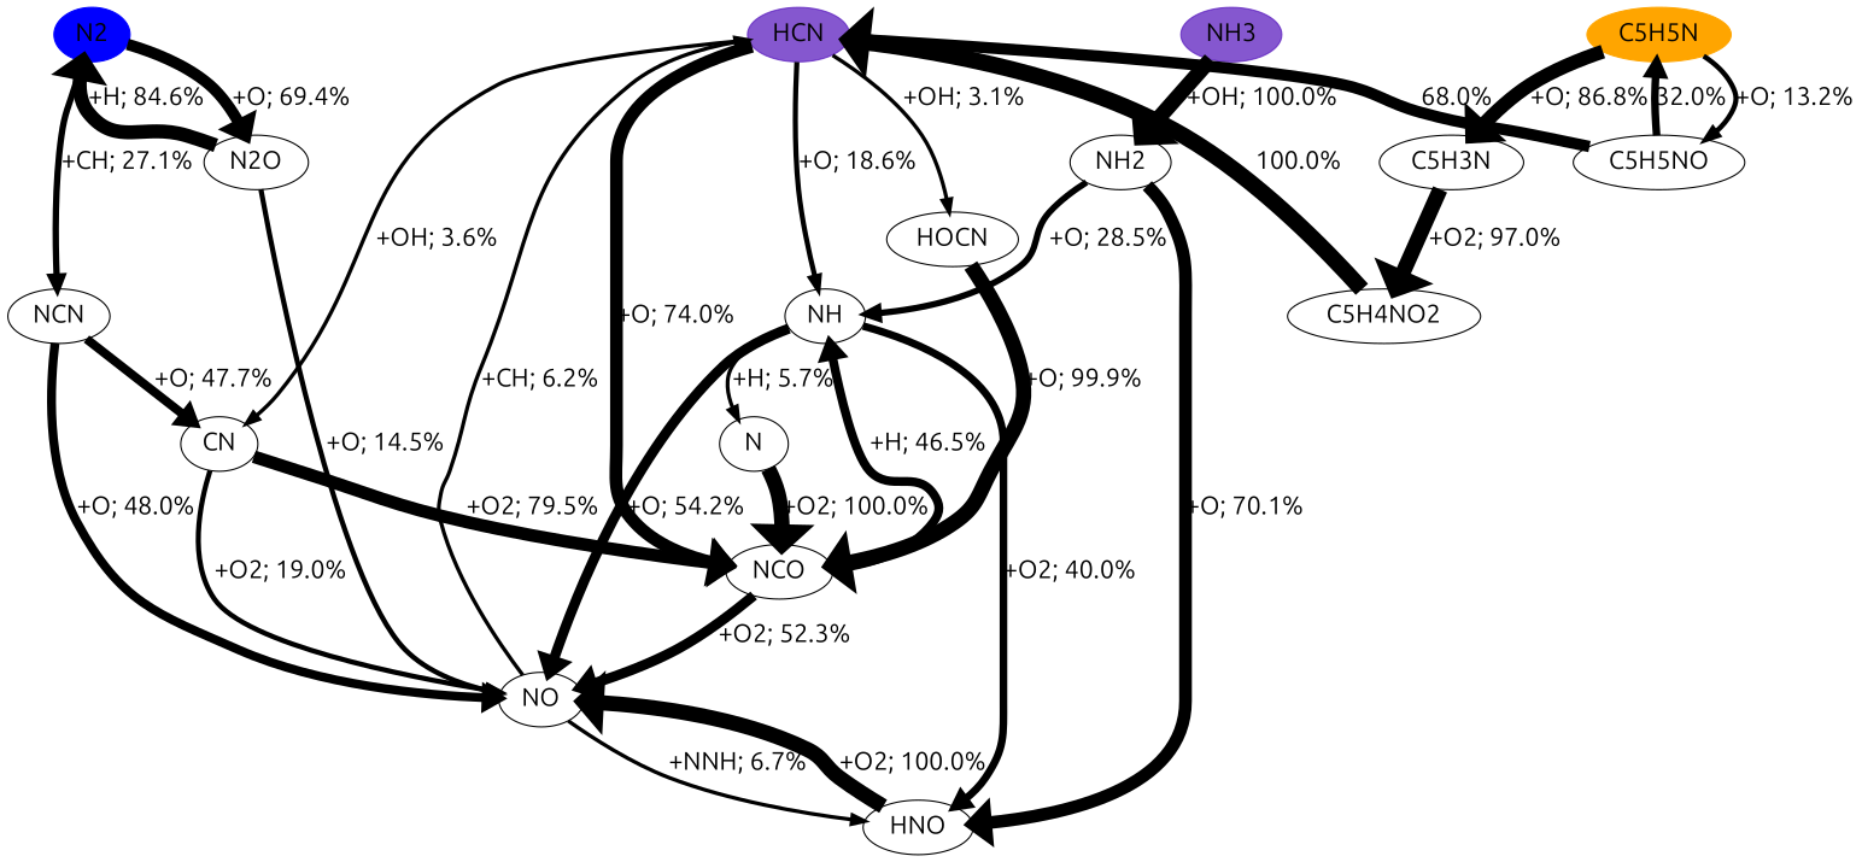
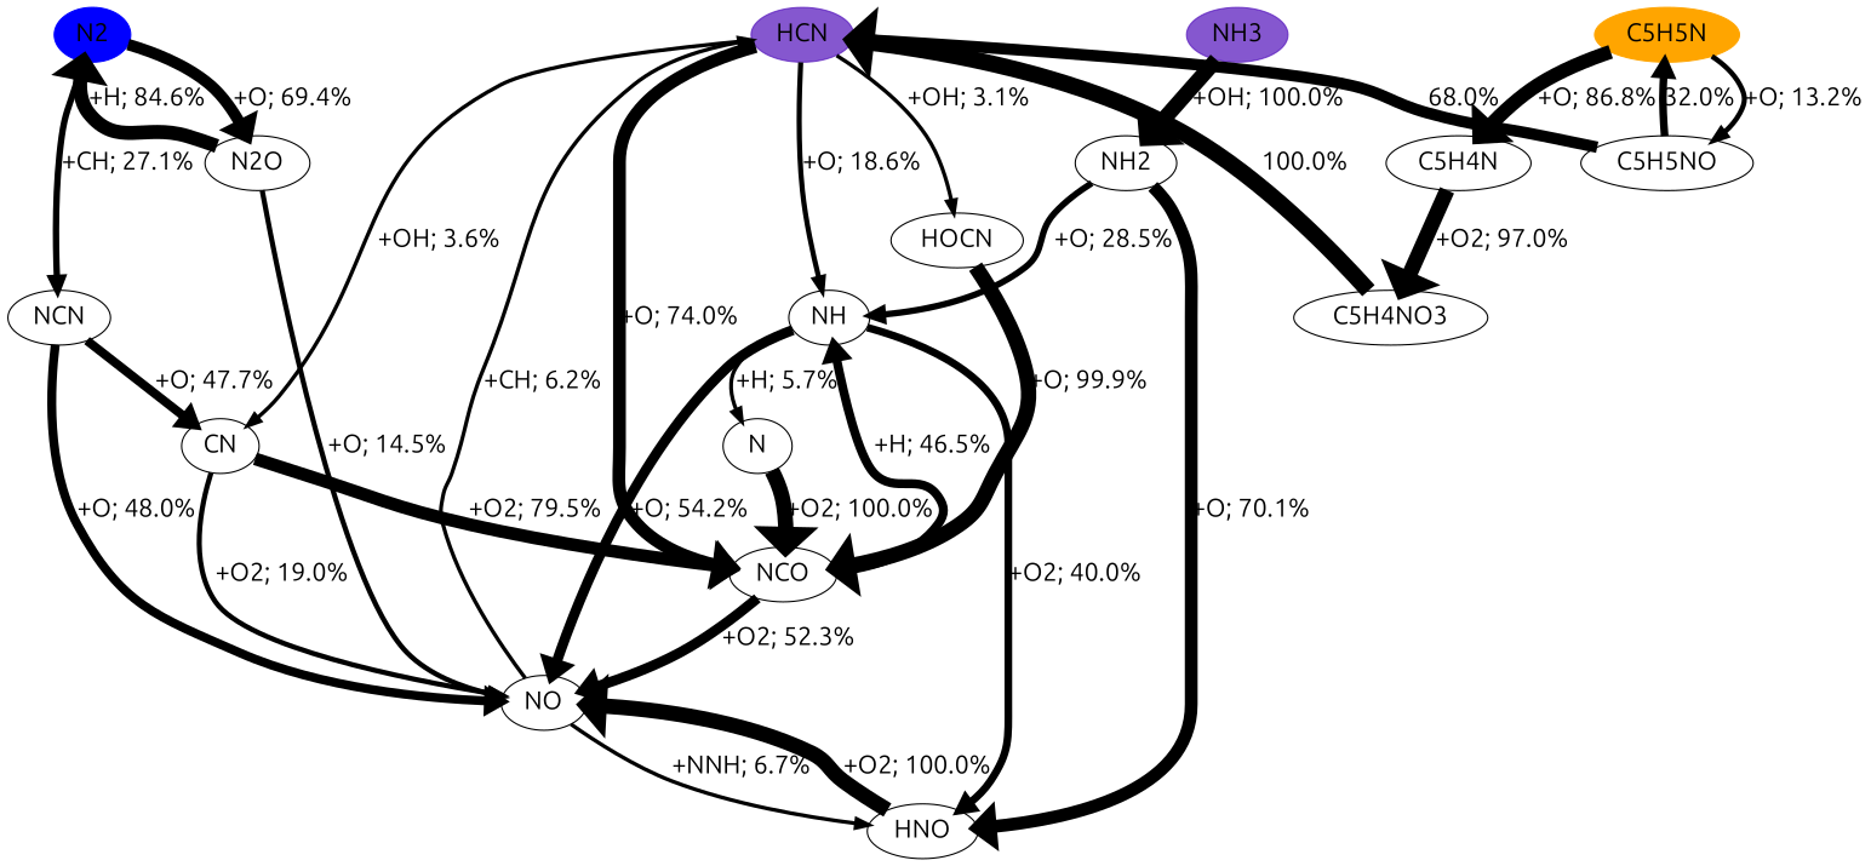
  digraph {
    b="0,0,1558,558"
    fontname=Ubuntu
    rankdir=TB
    node [fontname=Ubuntu fontsize=20]
    edge [fontcolor=black fontname=Ubuntu fontsize=20 penwidth=3]
    HCN [color="#500dbab1" fillcolor="#500dbab1" style=filled]
    N2 [color=blue fillcolor=blue style=filled]
    NH3 [color="#500dbab1" fillcolor="#500dbab1" style=filled]
    C5H5N [color=orange fillcolor=orange style=filled]
    NH
    CN
    NCO
    HOCN
    N2O
    NCN
    NH2
-   C5H4N [label=C5H3N]
+   C5H4N
    C5H5NO
    NO
    HNO
    N
-   C5H4NO2
+   C5H4NO2 [label=C5H4NO3]
    subgraph sub_1 {
      rank=source
      HCN
      N2
      NH3
      C5H5N
    }
    HCN -> NH [label="+O; 18.6%" penwidth=4]
    HCN -> CN [label="+OH; 3.6%"]
    HCN -> NCO [label="+O; 74.0%" penwidth=10]
    HCN -> HOCN [label="+OH; 3.1%"]
    N2 -> N2O [label="+O; 69.4%" penwidth=9]
    N2 -> NCN [label="+CH; 27.1%" penwidth=5]
    NH3 -> NH2 [label="+OH; 100.0%" penwidth=12]
    C5H5N -> C5H4N [label="+O; 86.8%" penwidth=11]
    C5H5N -> C5H5NO [label="+O; 13.2%" penwidth=4]
    NH -> NO [label="+O; 54.2%" penwidth=8]
    NH -> HNO [label="+O2; 40.0%" penwidth=6]
    NH -> N [label="+H; 5.7%"]
    CN -> NCO [label="+O2; 79.5%" penwidth=10]
    CN -> NO [label="+O2; 19.0%" penwidth=4]
    NCO -> NH [label="+H; 46.5%" penwidth=7]
    NCO -> NO [label="+O2; 52.3%" penwidth=8]
    HOCN -> NCO [label="+O; 99.9%" penwidth=12]
    N2O -> N2 [label="+H; 84.6%" penwidth=11]
    N2O -> NO [label="+O; 14.5%" penwidth=4]
    NCN -> CN [label="+O; 47.7%" penwidth=7]
    NCN -> NO [label="+O; 48.0%" penwidth=7]
    NH2 -> NH [label="+O; 28.5%" penwidth=5]
    NH2 -> HNO [label="+O; 70.1%" penwidth=10]
    C5H4N -> C5H4NO2 [label="+O2; 97.0%" penwidth=12]
    C5H5NO -> HCN [label="68.0%" penwidth=9]
    C5H5NO -> C5H5N [label="32.0%" penwidth=6]
    NO -> HCN [label="+CH; 6.2%"]
    NO -> HNO [label="+NNH; 6.7%"]
    HNO -> NO [label="+O2; 100.0%" penwidth=12]
    N -> NCO [label="+O2; 100.0%" penwidth=12]
    C5H4NO2 -> HCN [label="100.0%" penwidth=13]
  }
